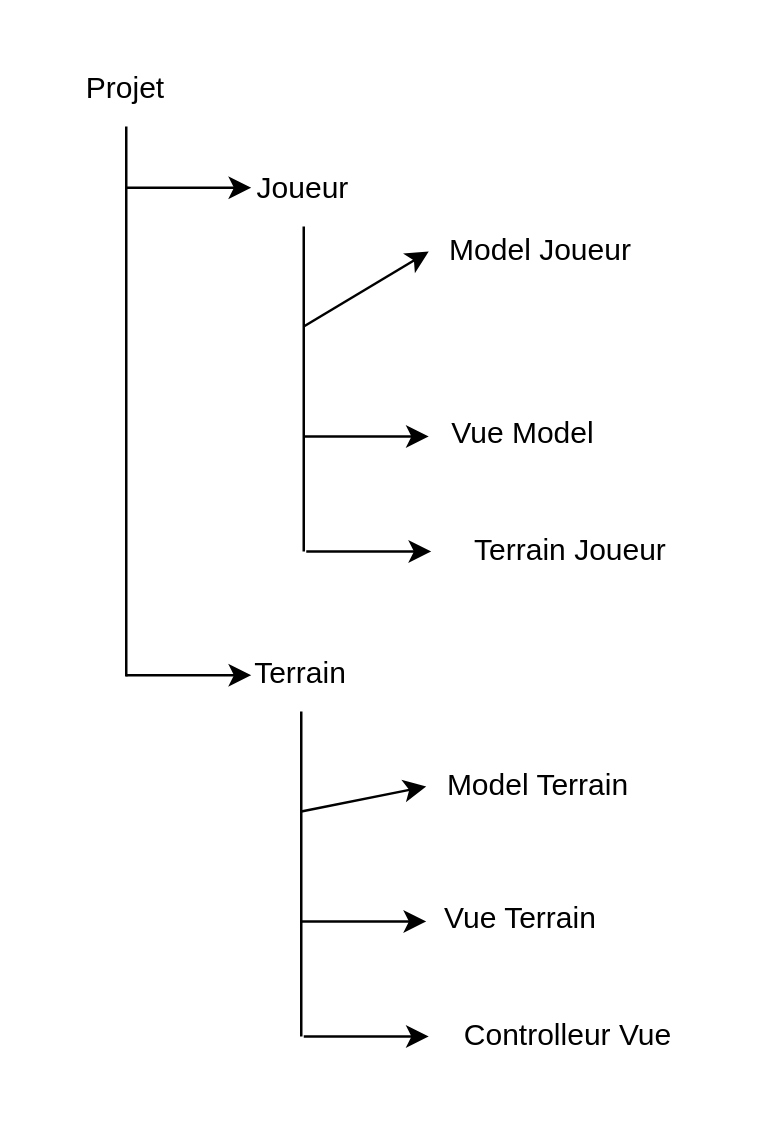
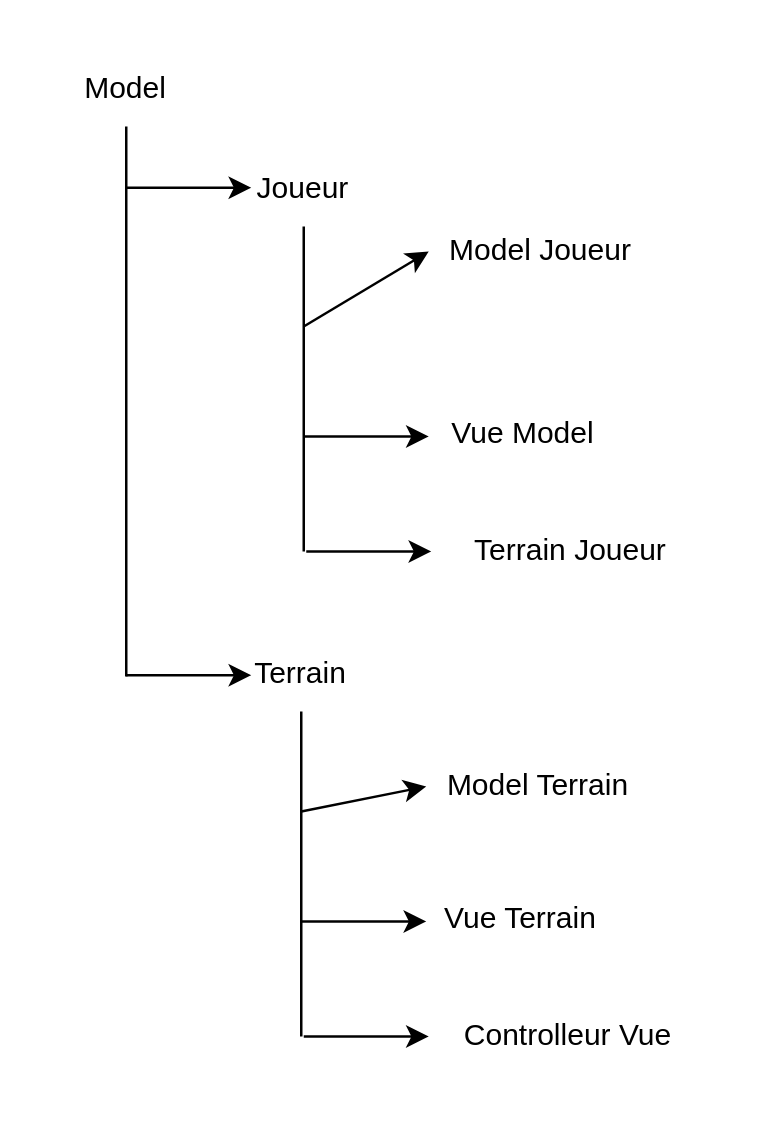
  <mxCell id="0" />
  <mxCell id="1" parent="0" />
  <mxCell id="2" value="Joueur" style="text;html=1;strokeColor=none;fillColor=none;align=center;verticalAlign=middle;whiteSpace=wrap;rounded=0;" vertex="1" parent="1"><mxGeometry x="91" y="60" width="60" height="30" as="geometry" /></mxCell>
  <mxCell id="3" value="Terrain" style="text;html=1;strokeColor=none;fillColor=none;align=center;verticalAlign=middle;whiteSpace=wrap;rounded=0;" vertex="1" parent="1"><mxGeometry x="90" y="254" width="60" height="30" as="geometry" /></mxCell>
  <mxCell id="4" value="Model Joueur" style="text;html=1;strokeColor=none;fillColor=none;align=center;verticalAlign=middle;whiteSpace=wrap;rounded=0;" vertex="1" parent="1"><mxGeometry x="171" y="85" width="90" height="30" as="geometry" /></mxCell>
  <mxCell id="5" value="Vue Model" style="text;html=1;strokeColor=none;fillColor=none;align=center;verticalAlign=middle;whiteSpace=wrap;rounded=0;" vertex="1" parent="1"><mxGeometry x="169" y="158" width="80" height="30" as="geometry" /></mxCell>
  <mxCell id="6" value="Terrain Joueur" style="text;html=1;strokeColor=none;fillColor=none;align=center;verticalAlign=middle;whiteSpace=wrap;rounded=0;" vertex="1" parent="1"><mxGeometry x="168" y="205" width="120" height="30" as="geometry" /></mxCell>
  <mxCell id="7" value="" style="endArrow=none;html=1;rounded=0;" edge="1" parent="1"><mxGeometry width="50" height="50" relative="1" as="geometry"><mxPoint x="121" y="220" as="sourcePoint" /><mxPoint x="121" y="90" as="targetPoint" /></mxGeometry></mxCell>
  <mxCell id="8" value="" style="endArrow=classic;html=1;rounded=0;entryX=0;entryY=0.5;entryDx=0;entryDy=0;" edge="1" parent="1" target="4"><mxGeometry width="50" height="50" relative="1" as="geometry"><mxPoint x="121" y="130" as="sourcePoint" /><mxPoint x="171" y="80" as="targetPoint" /></mxGeometry></mxCell>
  <mxCell id="9" value="" style="endArrow=classic;html=1;rounded=0;entryX=0;entryY=0.5;entryDx=0;entryDy=0;" edge="1" parent="1"><mxGeometry width="50" height="50" relative="1" as="geometry"><mxPoint x="121" y="174" as="sourcePoint" /><mxPoint x="171" y="174" as="targetPoint" /></mxGeometry></mxCell>
  <mxCell id="10" value="" style="endArrow=classic;html=1;rounded=0;entryX=0;entryY=0.5;entryDx=0;entryDy=0;" edge="1" parent="1"><mxGeometry width="50" height="50" relative="1" as="geometry"><mxPoint x="122" y="220" as="sourcePoint" /><mxPoint x="172" y="220" as="targetPoint" /></mxGeometry></mxCell>
  <mxCell id="11" value="Model Terrain" style="text;html=1;strokeColor=none;fillColor=none;align=center;verticalAlign=middle;whiteSpace=wrap;rounded=0;" vertex="1" parent="1"><mxGeometry x="170" y="299" width="90" height="30" as="geometry" /></mxCell>
  <mxCell id="12" value="Vue Terrain" style="text;html=1;strokeColor=none;fillColor=none;align=center;verticalAlign=middle;whiteSpace=wrap;rounded=0;" vertex="1" parent="1"><mxGeometry x="168" y="352" width="80" height="30" as="geometry" /></mxCell>
  <mxCell id="13" value="Controlleur Vue" style="text;html=1;strokeColor=none;fillColor=none;align=center;verticalAlign=middle;whiteSpace=wrap;rounded=0;" vertex="1" parent="1"><mxGeometry x="167" y="399" width="120" height="30" as="geometry" /></mxCell>
  <mxCell id="14" value="" style="endArrow=none;html=1;rounded=0;" edge="1" parent="1"><mxGeometry width="50" height="50" relative="1" as="geometry"><mxPoint x="120" y="414" as="sourcePoint" /><mxPoint x="120" y="284" as="targetPoint" /></mxGeometry></mxCell>
  <mxCell id="15" value="" style="endArrow=classic;html=1;rounded=0;entryX=0;entryY=0.5;entryDx=0;entryDy=0;" edge="1" parent="1" target="11"><mxGeometry width="50" height="50" relative="1" as="geometry"><mxPoint x="120" y="324" as="sourcePoint" /><mxPoint x="170" y="274" as="targetPoint" /></mxGeometry></mxCell>
  <mxCell id="16" value="" style="endArrow=classic;html=1;rounded=0;entryX=0;entryY=0.5;entryDx=0;entryDy=0;" edge="1" parent="1"><mxGeometry width="50" height="50" relative="1" as="geometry"><mxPoint x="120" y="368" as="sourcePoint" /><mxPoint x="170" y="368" as="targetPoint" /></mxGeometry></mxCell>
  <mxCell id="17" value="" style="endArrow=classic;html=1;rounded=0;entryX=0;entryY=0.5;entryDx=0;entryDy=0;" edge="1" parent="1"><mxGeometry width="50" height="50" relative="1" as="geometry"><mxPoint x="121" y="414" as="sourcePoint" /><mxPoint x="171" y="414" as="targetPoint" /></mxGeometry></mxCell>
- <mxCell id="18" value="Projet" style="text;html=1;strokeColor=none;fillColor=none;align=center;verticalAlign=middle;whiteSpace=wrap;rounded=0;" vertex="1" parent="1"><mxGeometry x="20" y="20" width="60" height="30" as="geometry" /></mxCell>
+ <mxCell id="18" value="Model" style="text;html=1;strokeColor=none;fillColor=none;align=center;verticalAlign=middle;whiteSpace=wrap;rounded=0;" vertex="1" parent="1"><mxGeometry x="20" y="20" width="60" height="30" as="geometry" /></mxCell>
  <mxCell id="19" value="" style="endArrow=none;html=1;rounded=0;" edge="1" parent="1"><mxGeometry width="50" height="50" relative="1" as="geometry"><mxPoint x="50" y="270" as="sourcePoint" /><mxPoint x="50" y="50" as="targetPoint" /></mxGeometry></mxCell>
  <mxCell id="20" value="" style="endArrow=classic;html=1;rounded=0;entryX=0;entryY=0.5;entryDx=0;entryDy=0;" edge="1" parent="1"><mxGeometry width="50" height="50" relative="1" as="geometry"><mxPoint x="50" y="74.5" as="sourcePoint" /><mxPoint x="100" y="74.5" as="targetPoint" /></mxGeometry></mxCell>
  <mxCell id="21" value="" style="endArrow=classic;html=1;rounded=0;entryX=0;entryY=0.5;entryDx=0;entryDy=0;" edge="1" parent="1"><mxGeometry width="50" height="50" relative="1" as="geometry"><mxPoint x="50" y="269.5" as="sourcePoint" /><mxPoint x="100" y="269.5" as="targetPoint" /></mxGeometry></mxCell>
